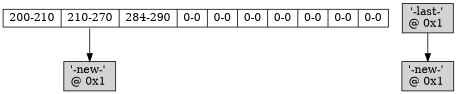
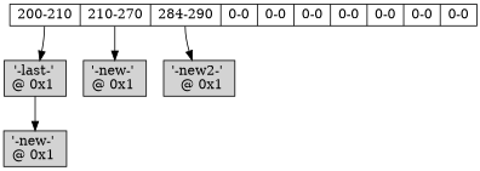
  digraph {
    node [shape=record style=filled]
    n1 [height=.1 label="<f0>200-210|<f1>210-270|<f2>284-290|<f3>0-0|<f4>0-0|<f5>0-0|<f6>0-0|<f7>0-0|<f8>0-0|<f9>0-0" style=""]
    n2 [height=.1 label="'-last-' \r@ 0x1 \r"]
    n3 [height=.1 label="'-new-' \r@ 0x1 \r"]
+   n4 [height=.1 label="'-new2-' \r@ 0x1 \r"]
    n5 [height=.1 label="'-new-' \r@ 0x1 \r"]
+   n1 -> n2 [tailport=f0]
    n1 -> n3 [tailport=f1]
+   n1 -> n4 [tailport=f2]
    n2 -> n5
  }
